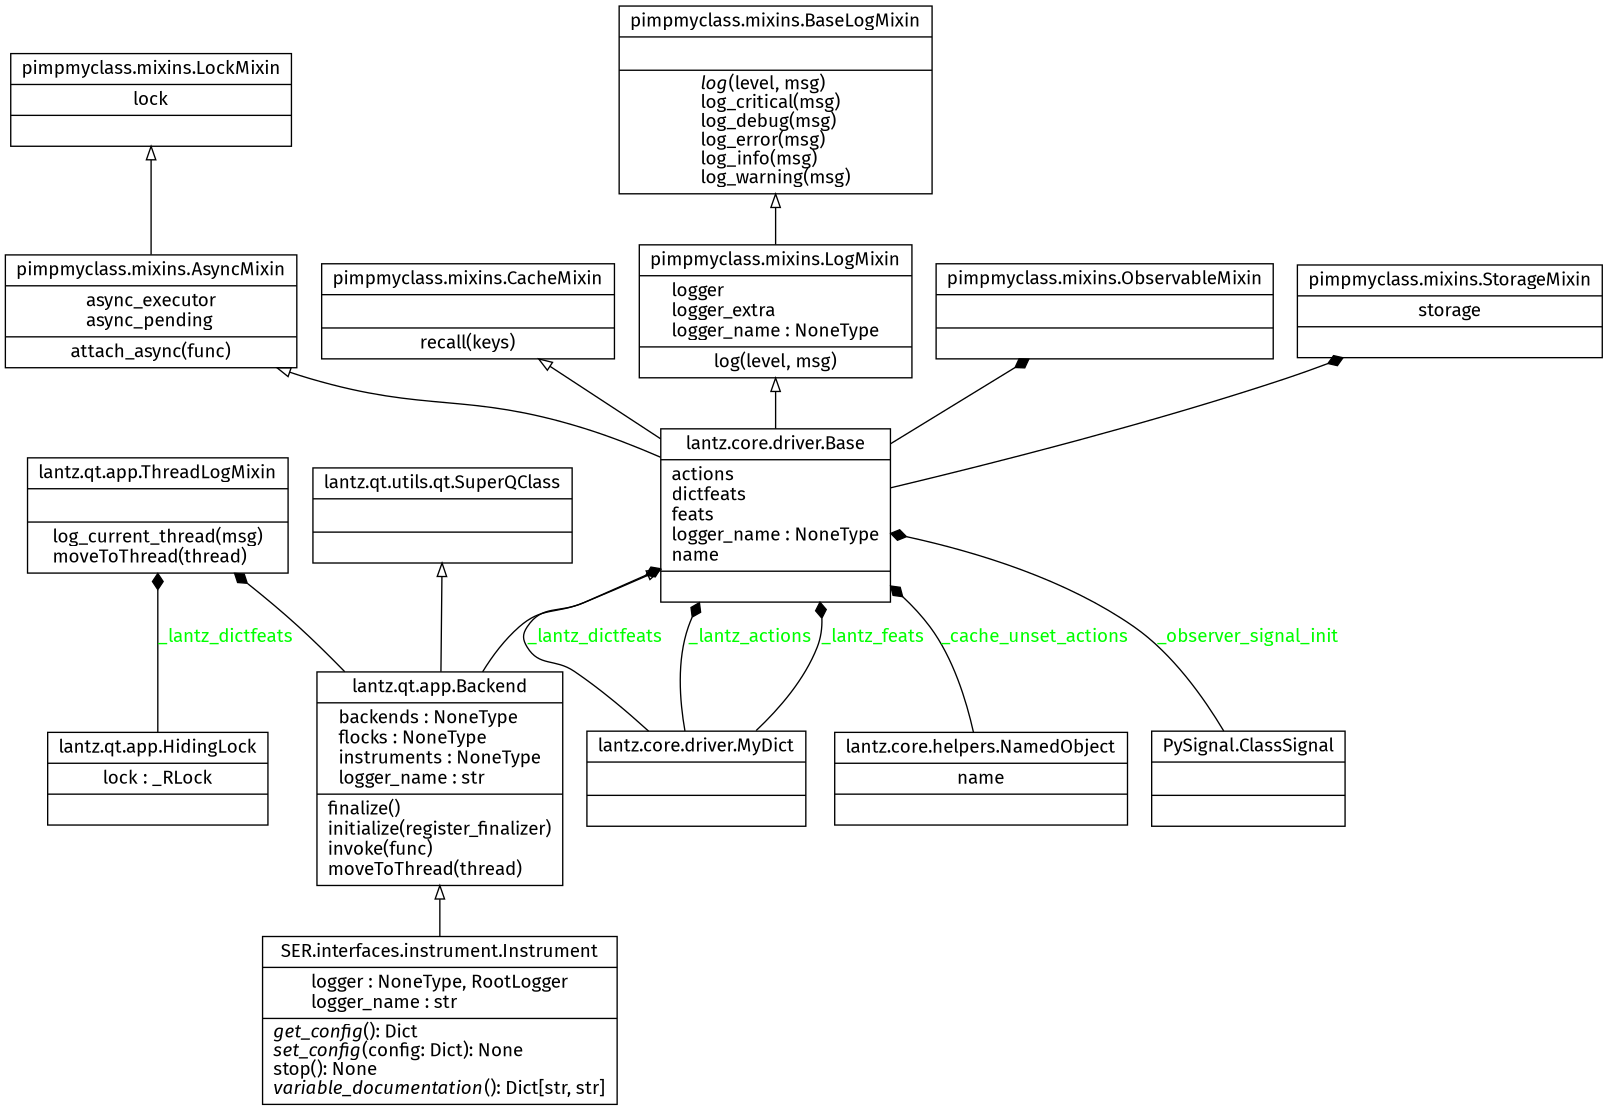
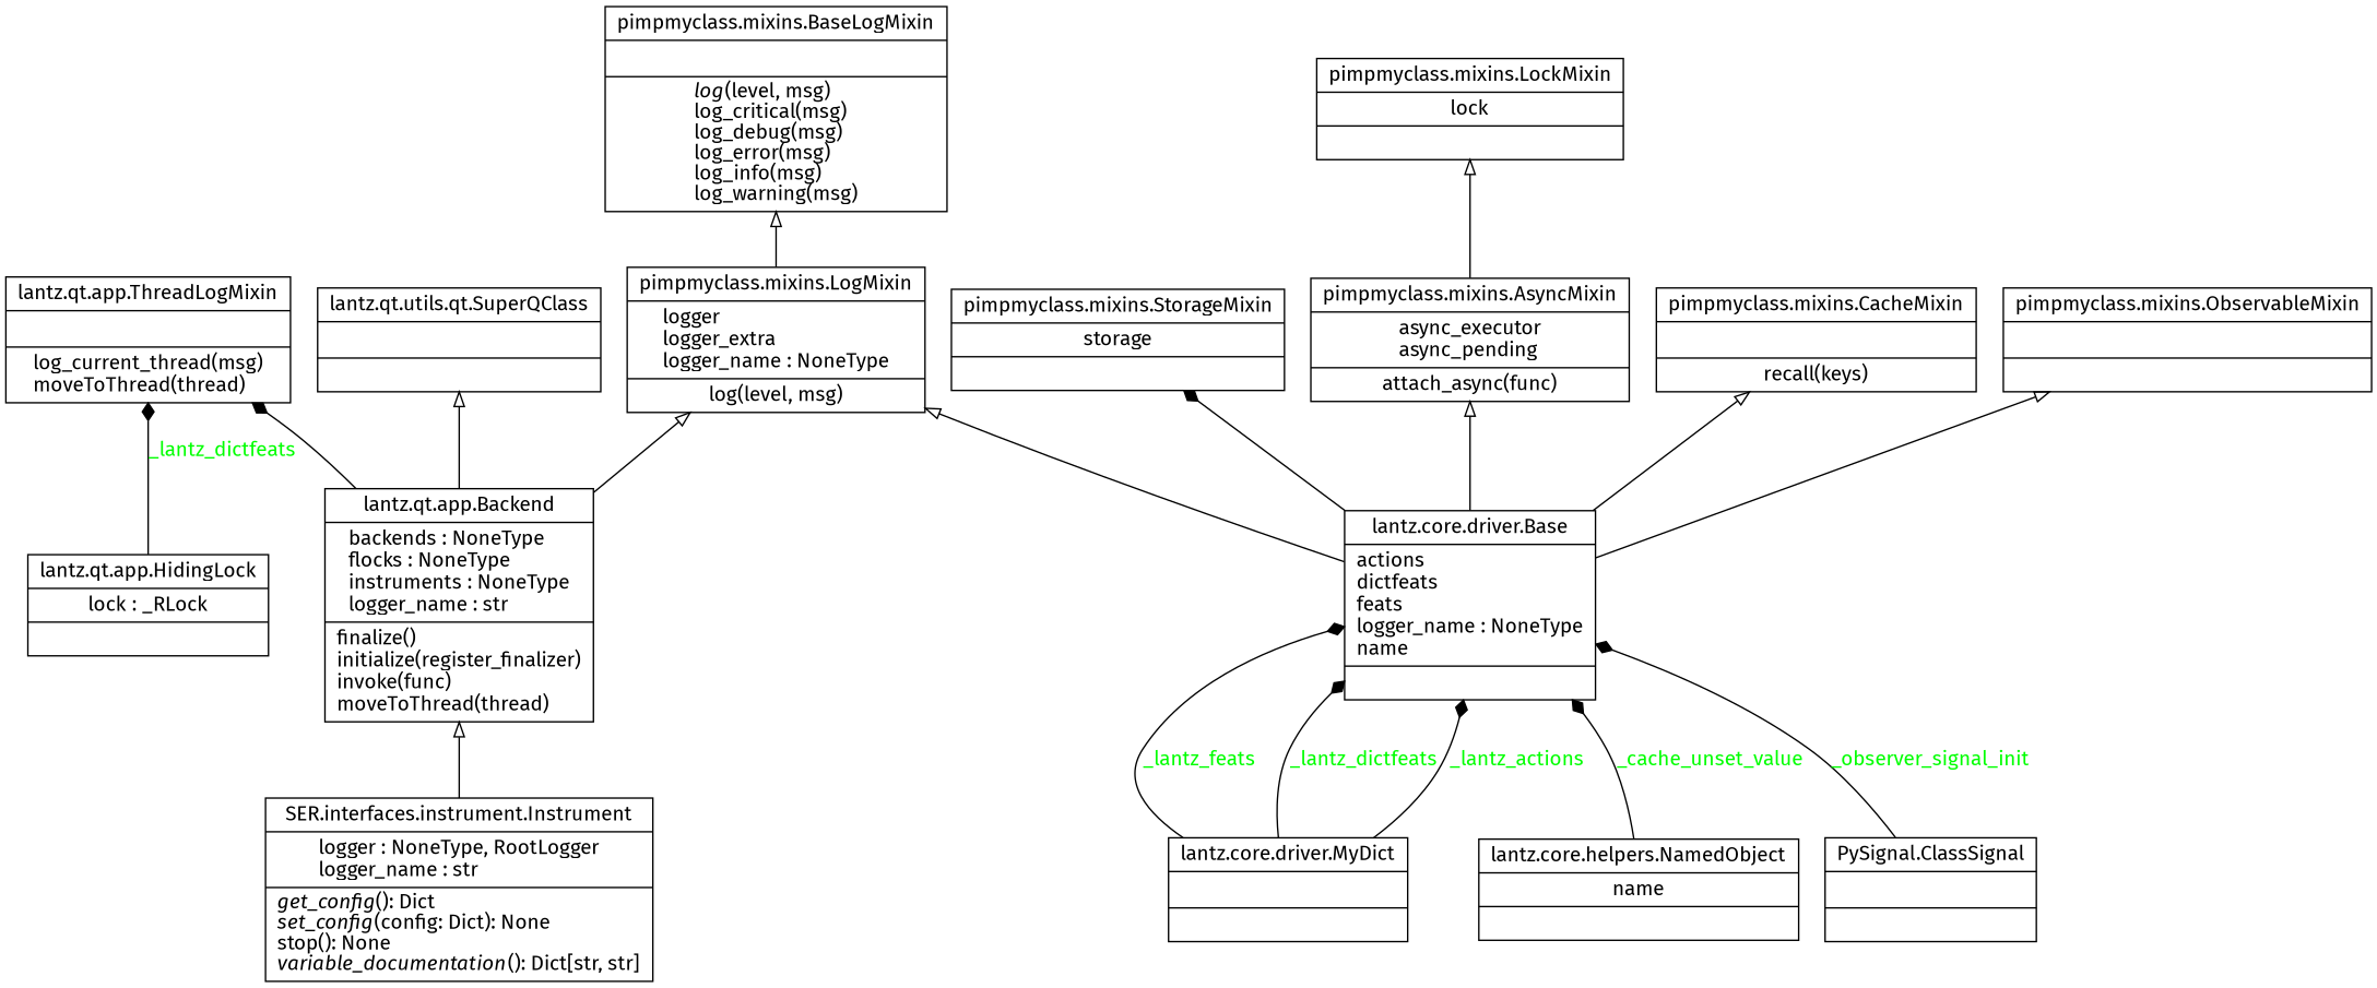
  digraph {
    fontname="Fira Sans"
    rankdir=BT
    node [color=black fontcolor=black fontname="Fira Sans" shape=record style=solid]
    edge [arrowhead=empty arrowtail=none fontname="Fira Sans"]
    n1 [label=<{PySignal.ClassSignal|<br ALIGN="LEFT"/>|}>]
    n2 [label=<{lantz.core.driver.Base|actions<br ALIGN="LEFT"/>dictfeats<br ALIGN="LEFT"/>feats<br ALIGN="LEFT"/>logger_name : NoneType<br ALIGN="LEFT"/>name<br ALIGN="LEFT"/>|}>]
    n3 [label=<{pimpmyclass.mixins.AsyncMixin|async_executor<br ALIGN="LEFT"/>async_pending<br ALIGN="LEFT"/>|attach_async(func)<br ALIGN="LEFT"/>}>]
    n4 [label=<{pimpmyclass.mixins.CacheMixin|<br ALIGN="LEFT"/>|recall(keys)<br ALIGN="LEFT"/>}>]
    n5 [label=<{pimpmyclass.mixins.LogMixin|logger<br ALIGN="LEFT"/>logger_extra<br ALIGN="LEFT"/>logger_name : NoneType<br ALIGN="LEFT"/>|log(level, msg)<br ALIGN="LEFT"/>}>]
    n6 [label=<{pimpmyclass.mixins.ObservableMixin|<br ALIGN="LEFT"/>|}>]
    n7 [label=<{pimpmyclass.mixins.StorageMixin|storage<br ALIGN="LEFT"/>|}>]
    n8 [label=<{SER.interfaces.instrument.Instrument|logger : NoneType, RootLogger<br ALIGN="LEFT"/>logger_name : str<br ALIGN="LEFT"/>|<I>get_config</I>(): Dict<br ALIGN="LEFT"/><I>set_config</I>(config: Dict): None<br ALIGN="LEFT"/>stop(): None<br ALIGN="LEFT"/><I>variable_documentation</I>(): Dict[str, str]<br ALIGN="LEFT"/>}>]
    n9 [label=<{lantz.qt.app.Backend|backends : NoneType<br ALIGN="LEFT"/>flocks : NoneType<br ALIGN="LEFT"/>instruments : NoneType<br ALIGN="LEFT"/>logger_name : str<br ALIGN="LEFT"/>|finalize()<br ALIGN="LEFT"/>initialize(register_finalizer)<br ALIGN="LEFT"/>invoke(func)<br ALIGN="LEFT"/>moveToThread(thread)<br ALIGN="LEFT"/>}>]
    n10 [label=<{lantz.qt.app.ThreadLogMixin|<br ALIGN="LEFT"/>|log_current_thread(msg)<br ALIGN="LEFT"/>moveToThread(thread)<br ALIGN="LEFT"/>}>]
    n11 [label=<{lantz.qt.utils.qt.SuperQClass|<br ALIGN="LEFT"/>|}>]
    n12 [label=<{pimpmyclass.mixins.LockMixin|lock<br ALIGN="LEFT"/>|}>]
    n13 [label=<{pimpmyclass.mixins.BaseLogMixin|<br ALIGN="LEFT"/>|<I>log</I>(level, msg)<br ALIGN="LEFT"/>log_critical(msg)<br ALIGN="LEFT"/>log_debug(msg)<br ALIGN="LEFT"/>log_error(msg)<br ALIGN="LEFT"/>log_info(msg)<br ALIGN="LEFT"/>log_warning(msg)<br ALIGN="LEFT"/>}>]
    n14 [label=<{lantz.core.driver.MyDict|<br ALIGN="LEFT"/>|}>]
    n15 [label=<{lantz.core.helpers.NamedObject|name<br ALIGN="LEFT"/>|}>]
    n16 [label=<{lantz.qt.app.HidingLock|lock : _RLock<br ALIGN="LEFT"/>|}>]
    n1 -> n2 [arrowhead=diamond fontcolor=green label=_observer_signal_init style=solid]
    n2 -> n3
    n2 -> n4
    n2 -> n5
-   n2 -> n6 [arrowhead=diamond]
+   n2 -> n6
    n2 -> n7 [arrowhead=diamond]
    n3 -> n12
    n5 -> n13
    n8 -> n9
-   n9 -> n2
+   n9 -> n5
    n9 -> n10 [arrowhead=diamond]
    n9 -> n11
    n14 -> n2 [arrowhead=diamond fontcolor=green label=_lantz_feats style=solid]
    n14 -> n2 [arrowhead=diamond fontcolor=green label=_lantz_dictfeats style=solid]
    n14 -> n2 [arrowhead=diamond fontcolor=green label=_lantz_actions style=solid]
-   n15 -> n2 [arrowhead=diamond fontcolor=green label=_cache_unset_actions style=solid]
+   n15 -> n2 [arrowhead=diamond fontcolor=green label=_cache_unset_value style=solid]
    n16 -> n10 [arrowhead=diamond fontcolor=green label=_lantz_dictfeats style=solid]
  }
